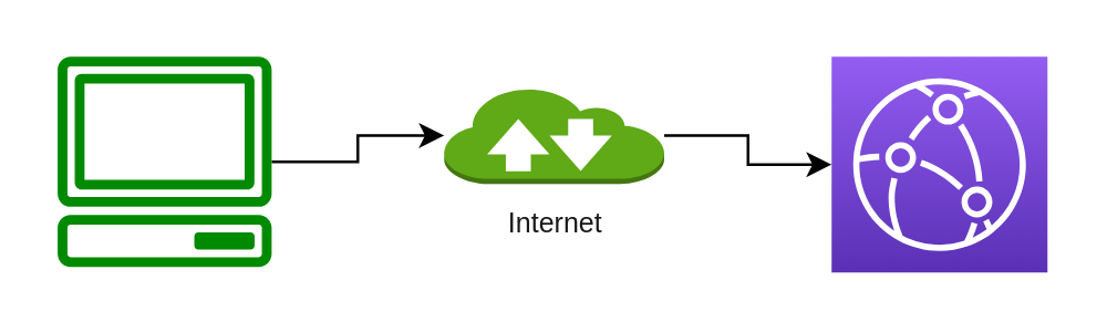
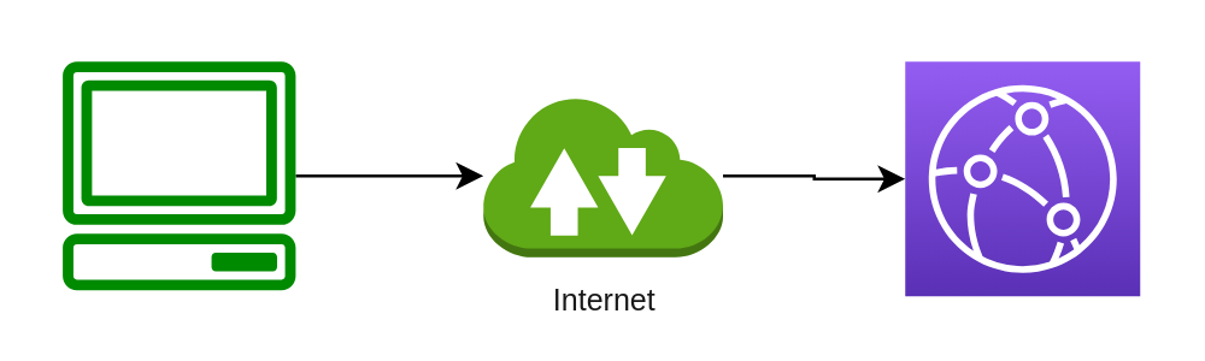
  <mxCell id="0" />
  <mxCell id="1" parent="0" />
  <mxCell id="2" value="" style="edgeStyle=orthogonalEdgeStyle;rounded=0;orthogonalLoop=1;jettySize=auto;html=1;" edge="1" parent="1" source="3" target="5"><mxGeometry relative="1" as="geometry" /></mxCell>
  <mxCell id="3" value="" style="sketch=0;outlineConnect=0;fillColor=#008a00;strokeColor=#005700;dashed=0;verticalLabelPosition=bottom;verticalAlign=top;align=center;html=1;fontSize=12;fontStyle=0;aspect=fixed;pointerEvents=1;shape=mxgraph.aws4.client;fontColor=#ffffff;" vertex="1" parent="1"><mxGeometry x="20" y="20" width="78" height="76" as="geometry" /></mxCell>
  <mxCell id="4" value="" style="edgeStyle=orthogonalEdgeStyle;rounded=0;orthogonalLoop=1;jettySize=auto;html=1;" edge="1" parent="1" source="5" target="6"><mxGeometry relative="1" as="geometry" /></mxCell>
- <mxCell id="5" value="&lt;font color=&quot;#191919&quot; size=&quot;1&quot;&gt;Internet&lt;/font&gt;" style="outlineConnect=0;dashed=0;verticalLabelPosition=bottom;verticalAlign=top;align=center;html=1;shape=mxgraph.aws3.internet_2;fillColor=#60a917;strokeColor=#2D7600;fontColor=#ffffff;" vertex="1" parent="1"><mxGeometry x="160" y="31" width="79.5" height="35" as="geometry" /></mxCell>
+ <mxCell id="5" value="&lt;font color=&quot;#191919&quot; size=&quot;1&quot;&gt;Internet&lt;/font&gt;" style="outlineConnect=0;dashed=0;verticalLabelPosition=bottom;verticalAlign=top;align=center;html=1;shape=mxgraph.aws3.internet_2;fillColor=#60a917;strokeColor=#2D7600;fontColor=#ffffff;" vertex="1" parent="1"><mxGeometry x="160" y="31" width="79.5" height="54" as="geometry" /></mxCell>
  <mxCell id="6" value="" style="sketch=0;points=[[0,0,0],[0.25,0,0],[0.5,0,0],[0.75,0,0],[1,0,0],[0,1,0],[0.25,1,0],[0.5,1,0],[0.75,1,0],[1,1,0],[0,0.25,0],[0,0.5,0],[0,0.75,0],[1,0.25,0],[1,0.5,0],[1,0.75,0]];outlineConnect=0;fontColor=#232F3E;gradientColor=#945DF2;gradientDirection=north;fillColor=#5A30B5;strokeColor=#ffffff;dashed=0;verticalLabelPosition=bottom;verticalAlign=top;align=center;html=1;fontSize=12;fontStyle=0;aspect=fixed;shape=mxgraph.aws4.resourceIcon;resIcon=mxgraph.aws4.cloudfront;" vertex="1" parent="1"><mxGeometry x="300" y="20" width="78" height="78" as="geometry" /></mxCell>
